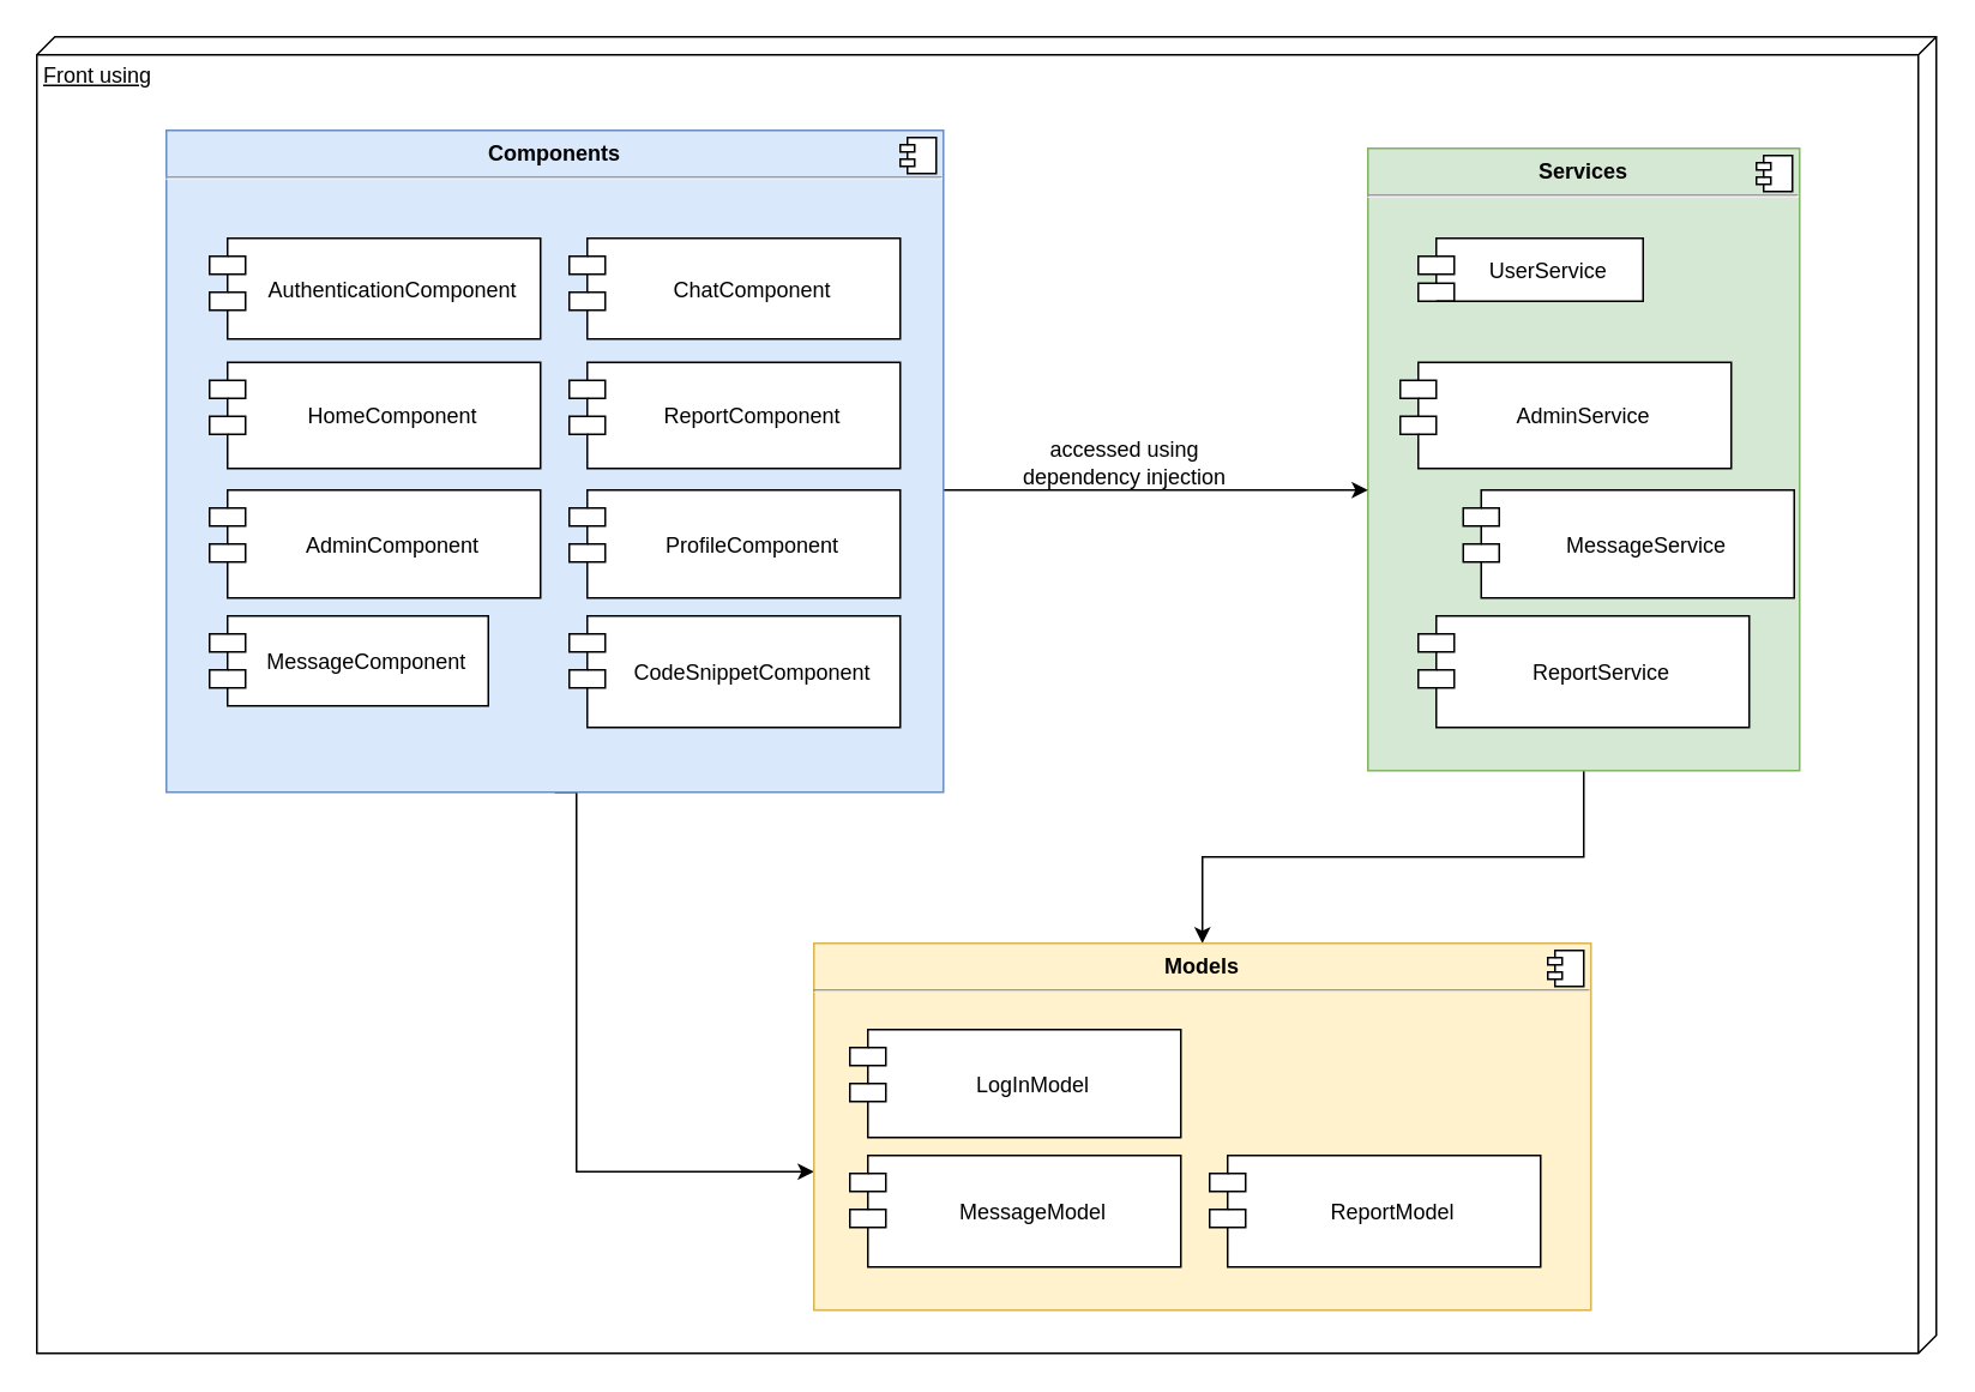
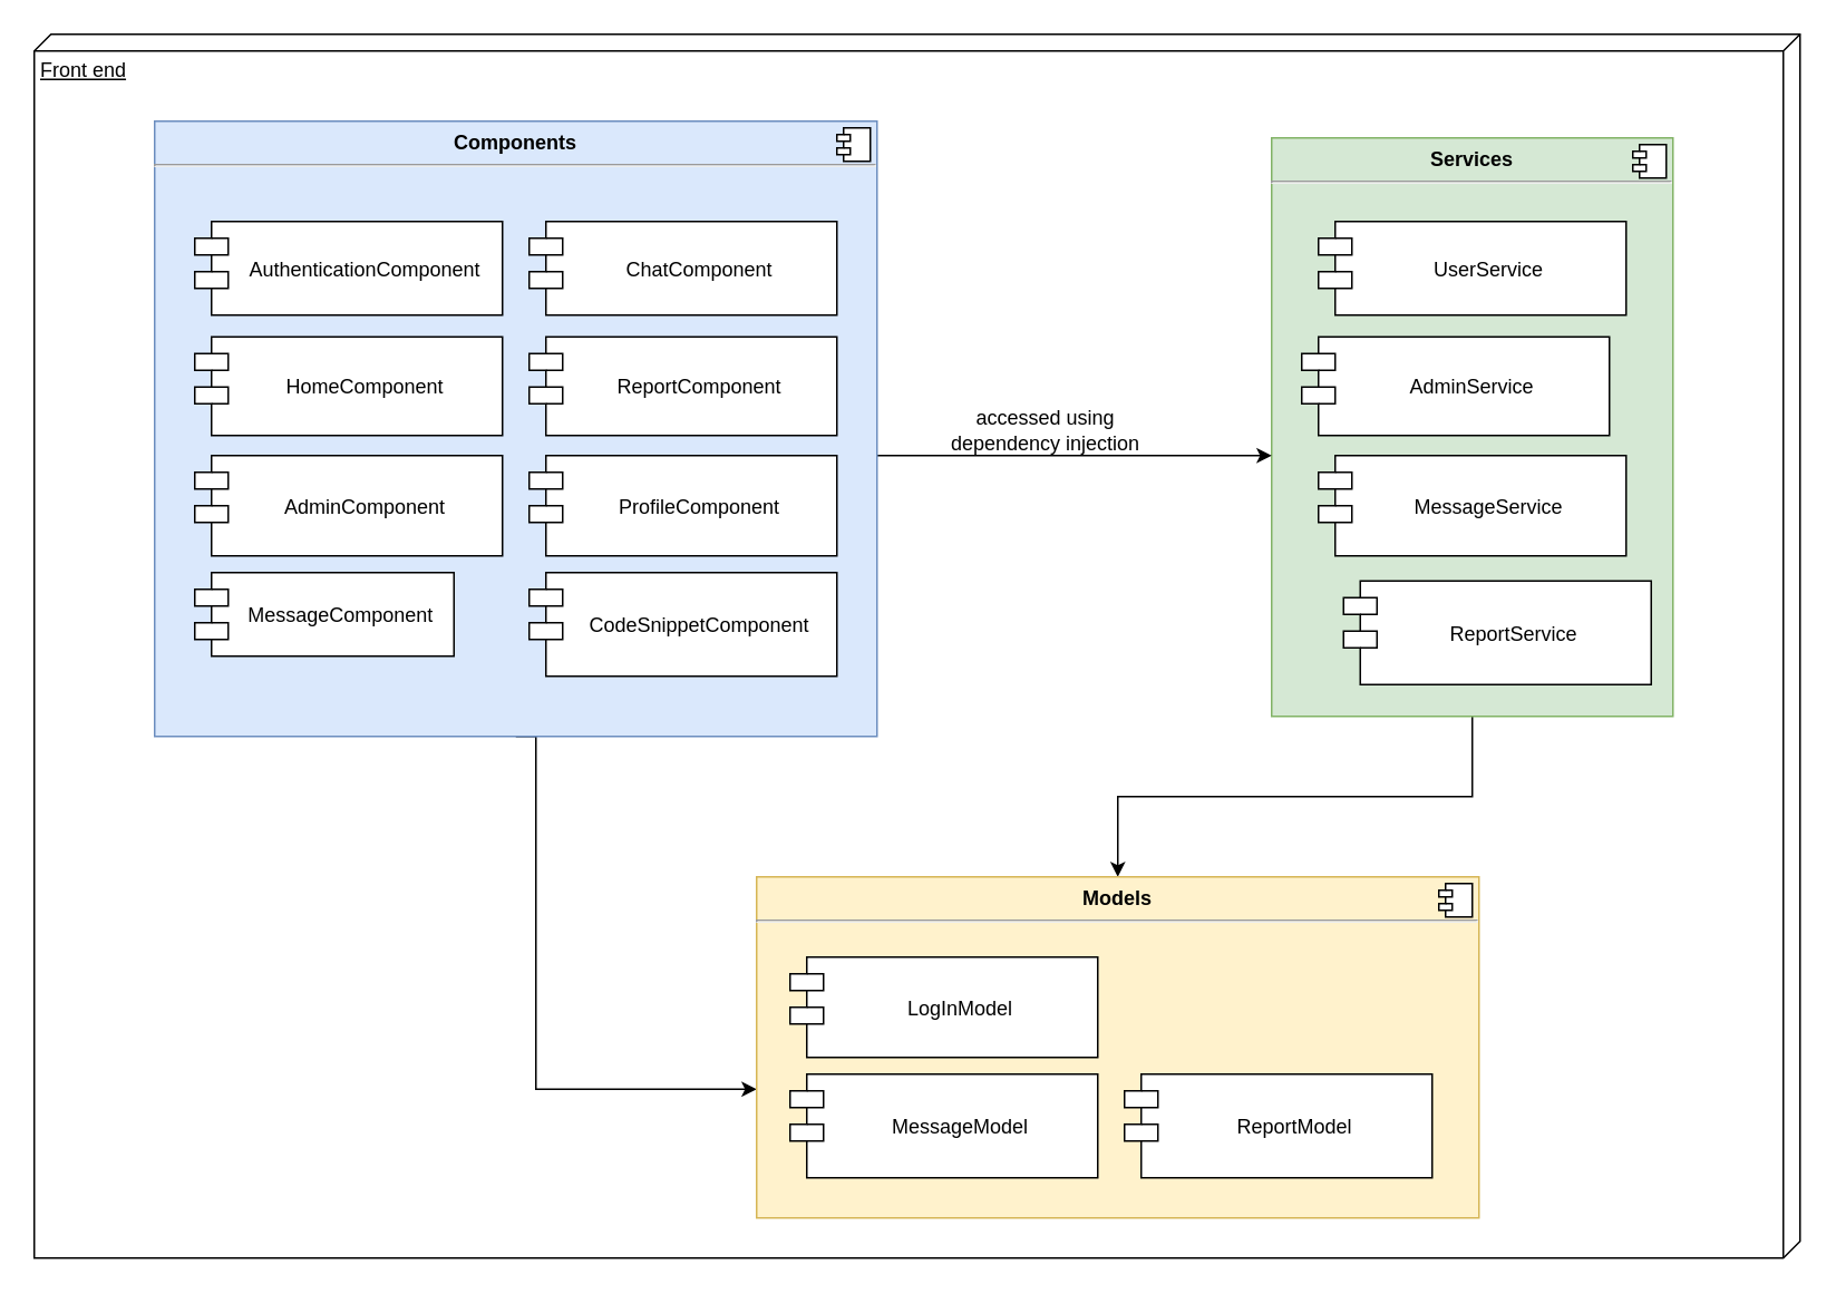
  <mxCell id="0" />
  <mxCell id="1" parent="0" />
- <mxCell id="2" value="Front using" style="verticalAlign=top;align=left;spacingTop=8;spacingLeft=2;spacingRight=12;shape=cube;size=10;direction=south;fontStyle=4;html=1;" vertex="1" parent="1"><mxGeometry x="20" y="20" width="1056" height="732" as="geometry" /></mxCell>
+ <mxCell id="2" value="Front end" style="verticalAlign=top;align=left;spacingTop=8;spacingLeft=2;spacingRight=12;shape=cube;size=10;direction=south;fontStyle=4;html=1;" vertex="1" parent="1"><mxGeometry x="20" y="20" width="1056" height="732" as="geometry" /></mxCell>
  <mxCell id="3" style="edgeStyle=orthogonalEdgeStyle;rounded=0;orthogonalLoop=1;jettySize=auto;html=1;exitX=0.5;exitY=1;exitDx=0;exitDy=0;entryX=0.5;entryY=0;entryDx=0;entryDy=0;" edge="1" parent="1" source="4" target="10"><mxGeometry relative="1" as="geometry"><mxPoint x="880" y="476" as="targetPoint" /></mxGeometry></mxCell>
  <mxCell id="4" value="&lt;p style=&quot;margin: 0px ; margin-top: 6px ; text-align: center&quot;&gt;&lt;b&gt;Services&lt;/b&gt;&lt;/p&gt;&lt;hr&gt;&lt;p style=&quot;margin: 0px ; margin-left: 8px&quot;&gt;&lt;br&gt;&lt;/p&gt;" style="align=left;overflow=fill;html=1;dropTarget=0;fillColor=#d5e8d4;strokeColor=#82b366;" parent="1" vertex="1"><mxGeometry x="760" y="82" width="240" height="346" as="geometry" /></mxCell>
  <mxCell id="5" value="" style="shape=component;jettyWidth=8;jettyHeight=4;" parent="4" vertex="1"><mxGeometry x="1" width="20" height="20" relative="1" as="geometry"><mxPoint x="-24" y="4" as="offset" /></mxGeometry></mxCell>
  <mxCell id="6" style="edgeStyle=orthogonalEdgeStyle;rounded=0;orthogonalLoop=1;jettySize=auto;html=1;exitX=1;exitY=0.5;exitDx=0;exitDy=0;" parent="1" source="8" edge="1"><mxGeometry relative="1" as="geometry"><mxPoint x="760" y="272" as="targetPoint" /><Array as="points"><mxPoint x="500" y="272" /></Array></mxGeometry></mxCell>
  <mxCell id="7" style="edgeStyle=orthogonalEdgeStyle;rounded=0;orthogonalLoop=1;jettySize=auto;html=1;exitX=0.5;exitY=1;exitDx=0;exitDy=0;fontSize=14;strokeColor=default;" parent="1" source="8" target="10" edge="1"><mxGeometry relative="1" as="geometry"><mxPoint x="320" y="668" as="targetPoint" /><Array as="points"><mxPoint x="320" y="651" /></Array></mxGeometry></mxCell>
  <mxCell id="8" value="&lt;p style=&quot;margin: 0px ; margin-top: 6px ; text-align: center&quot;&gt;&lt;b&gt;Components&lt;/b&gt;&lt;/p&gt;&lt;hr&gt;&lt;p style=&quot;margin: 0px ; margin-left: 8px&quot;&gt;&lt;br&gt;&lt;/p&gt;" style="align=left;overflow=fill;html=1;dropTarget=0;fillColor=#dae8fc;strokeColor=#6c8ebf;" parent="1" vertex="1"><mxGeometry x="92" y="72" width="432" height="368" as="geometry" /></mxCell>
  <mxCell id="9" value="" style="shape=component;jettyWidth=8;jettyHeight=4;" parent="8" vertex="1"><mxGeometry x="1" width="20" height="20" relative="1" as="geometry"><mxPoint x="-24" y="4" as="offset" /></mxGeometry></mxCell>
  <mxCell id="10" value="&lt;p style=&quot;margin: 0px ; margin-top: 6px ; text-align: center&quot;&gt;&lt;b&gt;Models&lt;/b&gt;&lt;/p&gt;&lt;hr&gt;&lt;p style=&quot;margin: 0px ; margin-left: 8px&quot;&gt;&lt;br&gt;&lt;/p&gt;" style="align=left;overflow=fill;html=1;dropTarget=0;fillColor=#fff2cc;strokeColor=#d6b656;" parent="1" vertex="1"><mxGeometry x="452" y="524" width="432" height="204" as="geometry" /></mxCell>
  <mxCell id="11" value="" style="shape=component;jettyWidth=8;jettyHeight=4;" parent="10" vertex="1"><mxGeometry x="1" width="20" height="20" relative="1" as="geometry"><mxPoint x="-24" y="4" as="offset" /></mxGeometry></mxCell>
  <mxCell id="12" value="accessed using dependency injection" style="text;html=1;strokeColor=none;fillColor=none;align=center;verticalAlign=middle;whiteSpace=wrap;rounded=0;" parent="1" vertex="1"><mxGeometry x="560" y="242" width="130" height="30" as="geometry" /></mxCell>
  <mxCell id="13" style="edgeStyle=none;rounded=0;orthogonalLoop=1;jettySize=auto;html=1;exitX=0.5;exitY=0;exitDx=0;exitDy=0;" parent="1" source="10" target="10" edge="1"><mxGeometry relative="1" as="geometry" /></mxCell>
  <mxCell id="14" value="AuthenticationComponent" style="shape=module;align=left;spacingLeft=20;align=center;verticalAlign=middle;" vertex="1" parent="1"><mxGeometry x="116" y="132" width="184" height="56" as="geometry" /></mxCell>
  <mxCell id="15" value="HomeComponent" style="shape=module;align=left;spacingLeft=20;align=center;verticalAlign=middle;" vertex="1" parent="1"><mxGeometry x="116" y="201" width="184" height="59" as="geometry" /></mxCell>
  <mxCell id="16" value="AdminComponent" style="shape=module;align=left;spacingLeft=20;align=center;verticalAlign=middle;" vertex="1" parent="1"><mxGeometry x="116" y="272" width="184" height="60" as="geometry" /></mxCell>
  <mxCell id="17" value="MessageComponent" style="shape=module;align=left;spacingLeft=20;align=center;verticalAlign=middle;" vertex="1" parent="1"><mxGeometry x="116" y="342" width="155" height="50" as="geometry" /></mxCell>
  <mxCell id="18" value="ChatComponent" style="shape=module;align=left;spacingLeft=20;align=center;verticalAlign=middle;" vertex="1" parent="1"><mxGeometry x="316" y="132" width="184" height="56" as="geometry" /></mxCell>
  <mxCell id="19" value="ReportComponent" style="shape=module;align=left;spacingLeft=20;align=center;verticalAlign=middle;" vertex="1" parent="1"><mxGeometry x="316" y="201" width="184" height="59" as="geometry" /></mxCell>
  <mxCell id="20" value="ProfileComponent" style="shape=module;align=left;spacingLeft=20;align=center;verticalAlign=middle;" vertex="1" parent="1"><mxGeometry x="316" y="272" width="184" height="60" as="geometry" /></mxCell>
  <mxCell id="21" value="CodeSnippetComponent" style="shape=module;align=left;spacingLeft=20;align=center;verticalAlign=middle;" vertex="1" parent="1"><mxGeometry x="316" y="342" width="184" height="62" as="geometry" /></mxCell>
- <mxCell id="22" value="UserService" style="shape=module;align=left;spacingLeft=20;align=center;verticalAlign=middle;" vertex="1" parent="1"><mxGeometry x="788" y="132" width="125" height="35" as="geometry" /></mxCell>
+ <mxCell id="22" value="UserService" style="shape=module;align=left;spacingLeft=20;align=center;verticalAlign=middle;" vertex="1" parent="1"><mxGeometry x="788" y="132" width="184" height="56" as="geometry" /></mxCell>
  <mxCell id="23" value="AdminService" style="shape=module;align=left;spacingLeft=20;align=center;verticalAlign=middle;" vertex="1" parent="1"><mxGeometry x="778" y="201" width="184" height="59" as="geometry" /></mxCell>
- <mxCell id="24" value="MessageService" style="shape=module;align=left;spacingLeft=20;align=center;verticalAlign=middle;" vertex="1" parent="1"><mxGeometry x="813" y="272" width="184" height="60" as="geometry" /></mxCell>
- <mxCell id="25" value="ReportService" style="shape=module;align=left;spacingLeft=20;align=center;verticalAlign=middle;" vertex="1" parent="1"><mxGeometry x="788" y="342" width="184" height="62" as="geometry" /></mxCell>
+ <mxCell id="24" value="MessageService" style="shape=module;align=left;spacingLeft=20;align=center;verticalAlign=middle;" vertex="1" parent="1"><mxGeometry x="788" y="272" width="184" height="60" as="geometry" /></mxCell>
+ <mxCell id="25" value="ReportService" style="shape=module;align=left;spacingLeft=20;align=center;verticalAlign=middle;" vertex="1" parent="1"><mxGeometry x="803" y="347" width="184" height="62" as="geometry" /></mxCell>
  <mxCell id="26" value="LogInModel" style="shape=module;align=left;spacingLeft=20;align=center;verticalAlign=middle;" vertex="1" parent="1"><mxGeometry x="472" y="572" width="184" height="60" as="geometry" /></mxCell>
  <mxCell id="27" value="MessageModel" style="shape=module;align=left;spacingLeft=20;align=center;verticalAlign=middle;" vertex="1" parent="1"><mxGeometry x="472" y="642" width="184" height="62" as="geometry" /></mxCell>
  <mxCell id="28" value="ReportModel" style="shape=module;align=left;spacingLeft=20;align=center;verticalAlign=middle;" vertex="1" parent="1"><mxGeometry x="672" y="642" width="184" height="62" as="geometry" /></mxCell>
